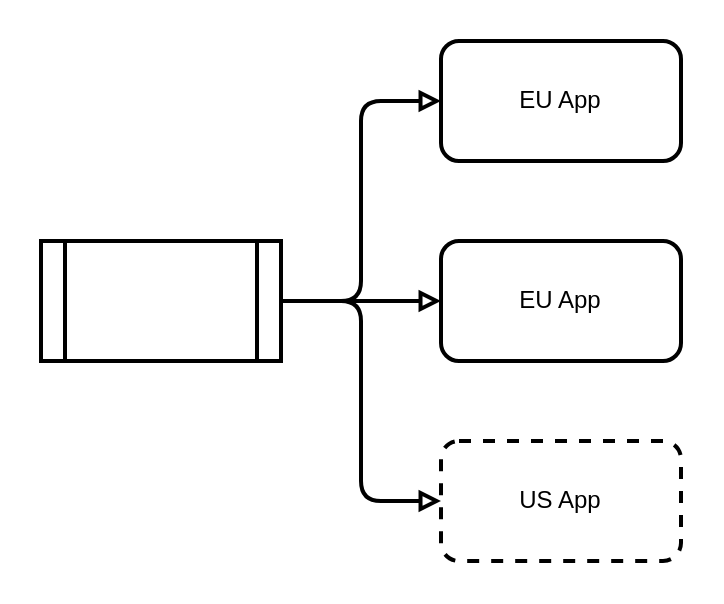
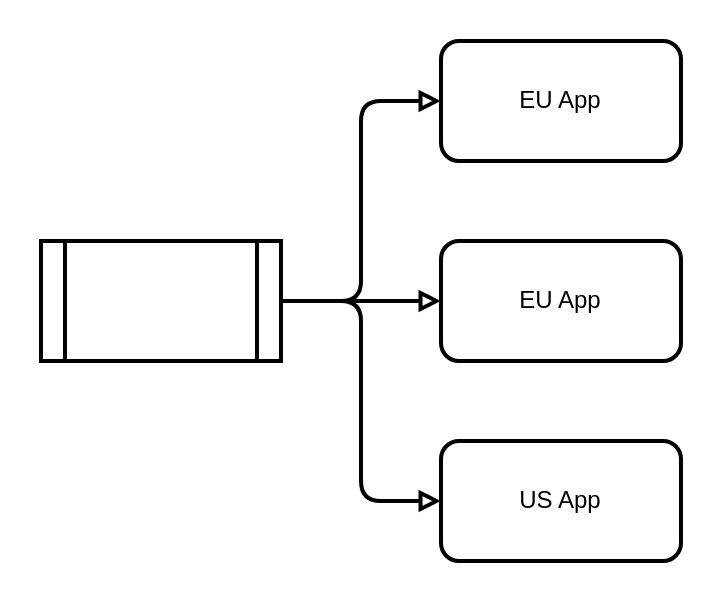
  <mxCell id="0" />
  <mxCell id="1" parent="0" />
  <mxCell id="2" style="edgeStyle=orthogonalEdgeStyle;html=1;strokeWidth=2;endArrow=block;endFill=0;" edge="1" parent="1" source="5" target="6"><mxGeometry relative="1" as="geometry" /></mxCell>
  <mxCell id="3" style="edgeStyle=orthogonalEdgeStyle;html=1;strokeWidth=2;endArrow=block;endFill=0;" edge="1" parent="1" source="5" target="7"><mxGeometry relative="1" as="geometry"><Array as="points"><mxPoint x="180" y="150" /><mxPoint x="180" y="50" /></Array></mxGeometry></mxCell>
  <mxCell id="4" style="edgeStyle=orthogonalEdgeStyle;html=1;strokeWidth=2;endArrow=block;endFill=0;" edge="1" parent="1" source="5" target="8"><mxGeometry relative="1" as="geometry"><Array as="points"><mxPoint x="180" y="150" /><mxPoint x="180" y="250" /></Array></mxGeometry></mxCell>
  <mxCell id="5" value="" style="shape=process;whiteSpace=wrap;html=1;backgroundOutline=1;strokeWidth=2;fillColor=none;" vertex="1" parent="1"><mxGeometry x="20" y="120" width="120" height="60" as="geometry" /></mxCell>
  <mxCell id="6" value="EU App" style="rounded=1;whiteSpace=wrap;html=1;fillColor=none;strokeWidth=2;" vertex="1" parent="1"><mxGeometry x="220" y="120" width="120" height="60" as="geometry" /></mxCell>
  <mxCell id="7" value="EU App" style="rounded=1;whiteSpace=wrap;html=1;fillColor=none;strokeWidth=2;" vertex="1" parent="1"><mxGeometry x="220" y="20" width="120" height="60" as="geometry" /></mxCell>
- <mxCell id="8" value="US App" style="rounded=1;whiteSpace=wrap;html=1;fillColor=none;strokeWidth=2;dashed=1;" vertex="1" parent="1"><mxGeometry x="220" y="220" width="120" height="60" as="geometry" /></mxCell>
+ <mxCell id="8" value="US App" style="rounded=1;whiteSpace=wrap;html=1;fillColor=none;strokeWidth=2;" vertex="1" parent="1"><mxGeometry x="220" y="220" width="120" height="60" as="geometry" /></mxCell>
